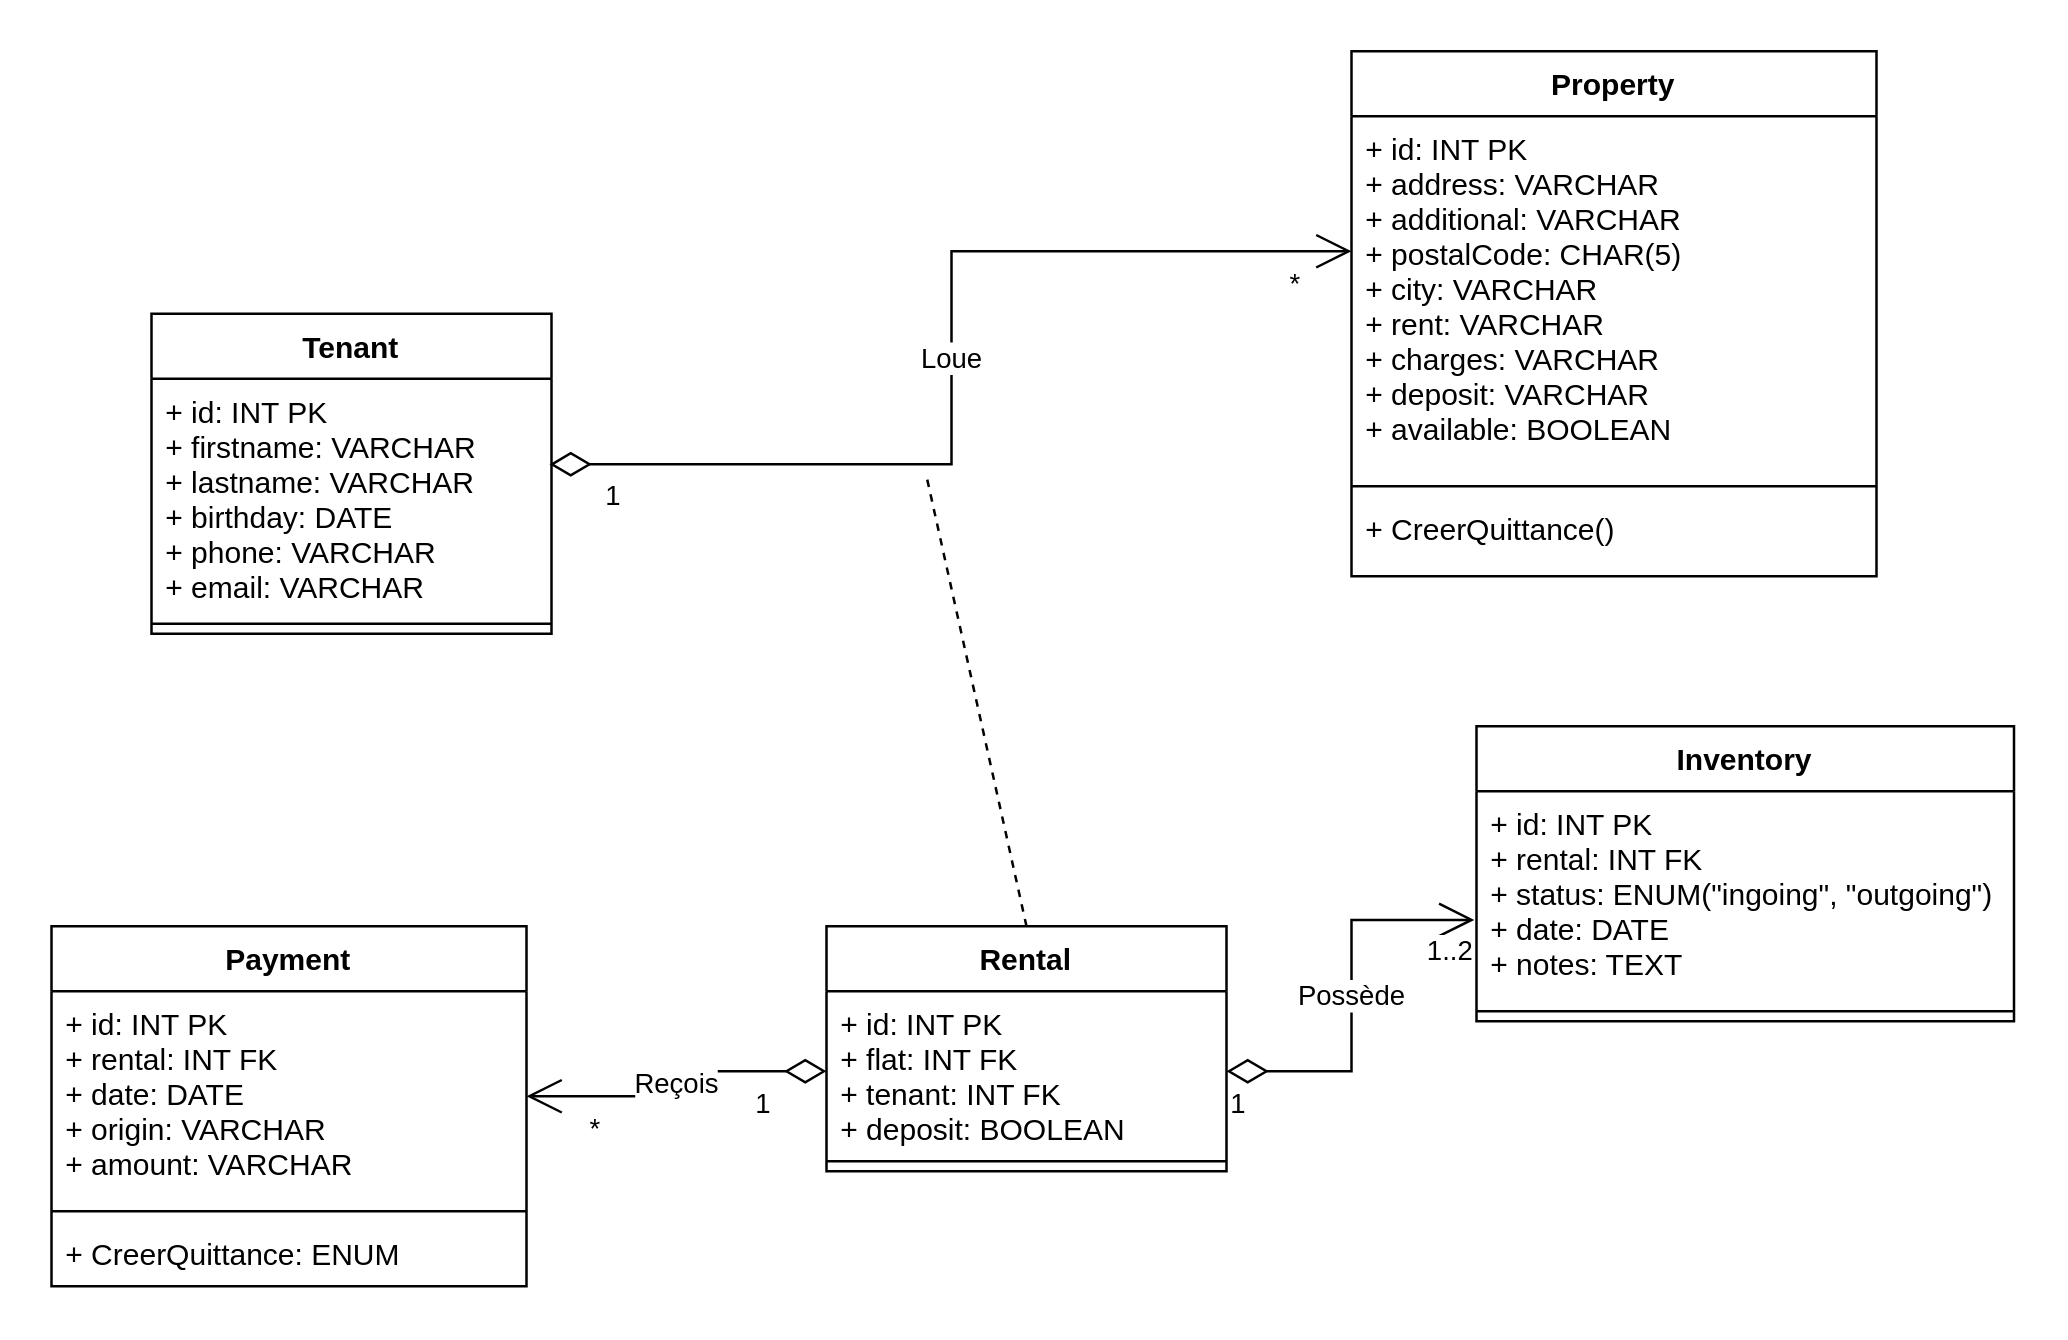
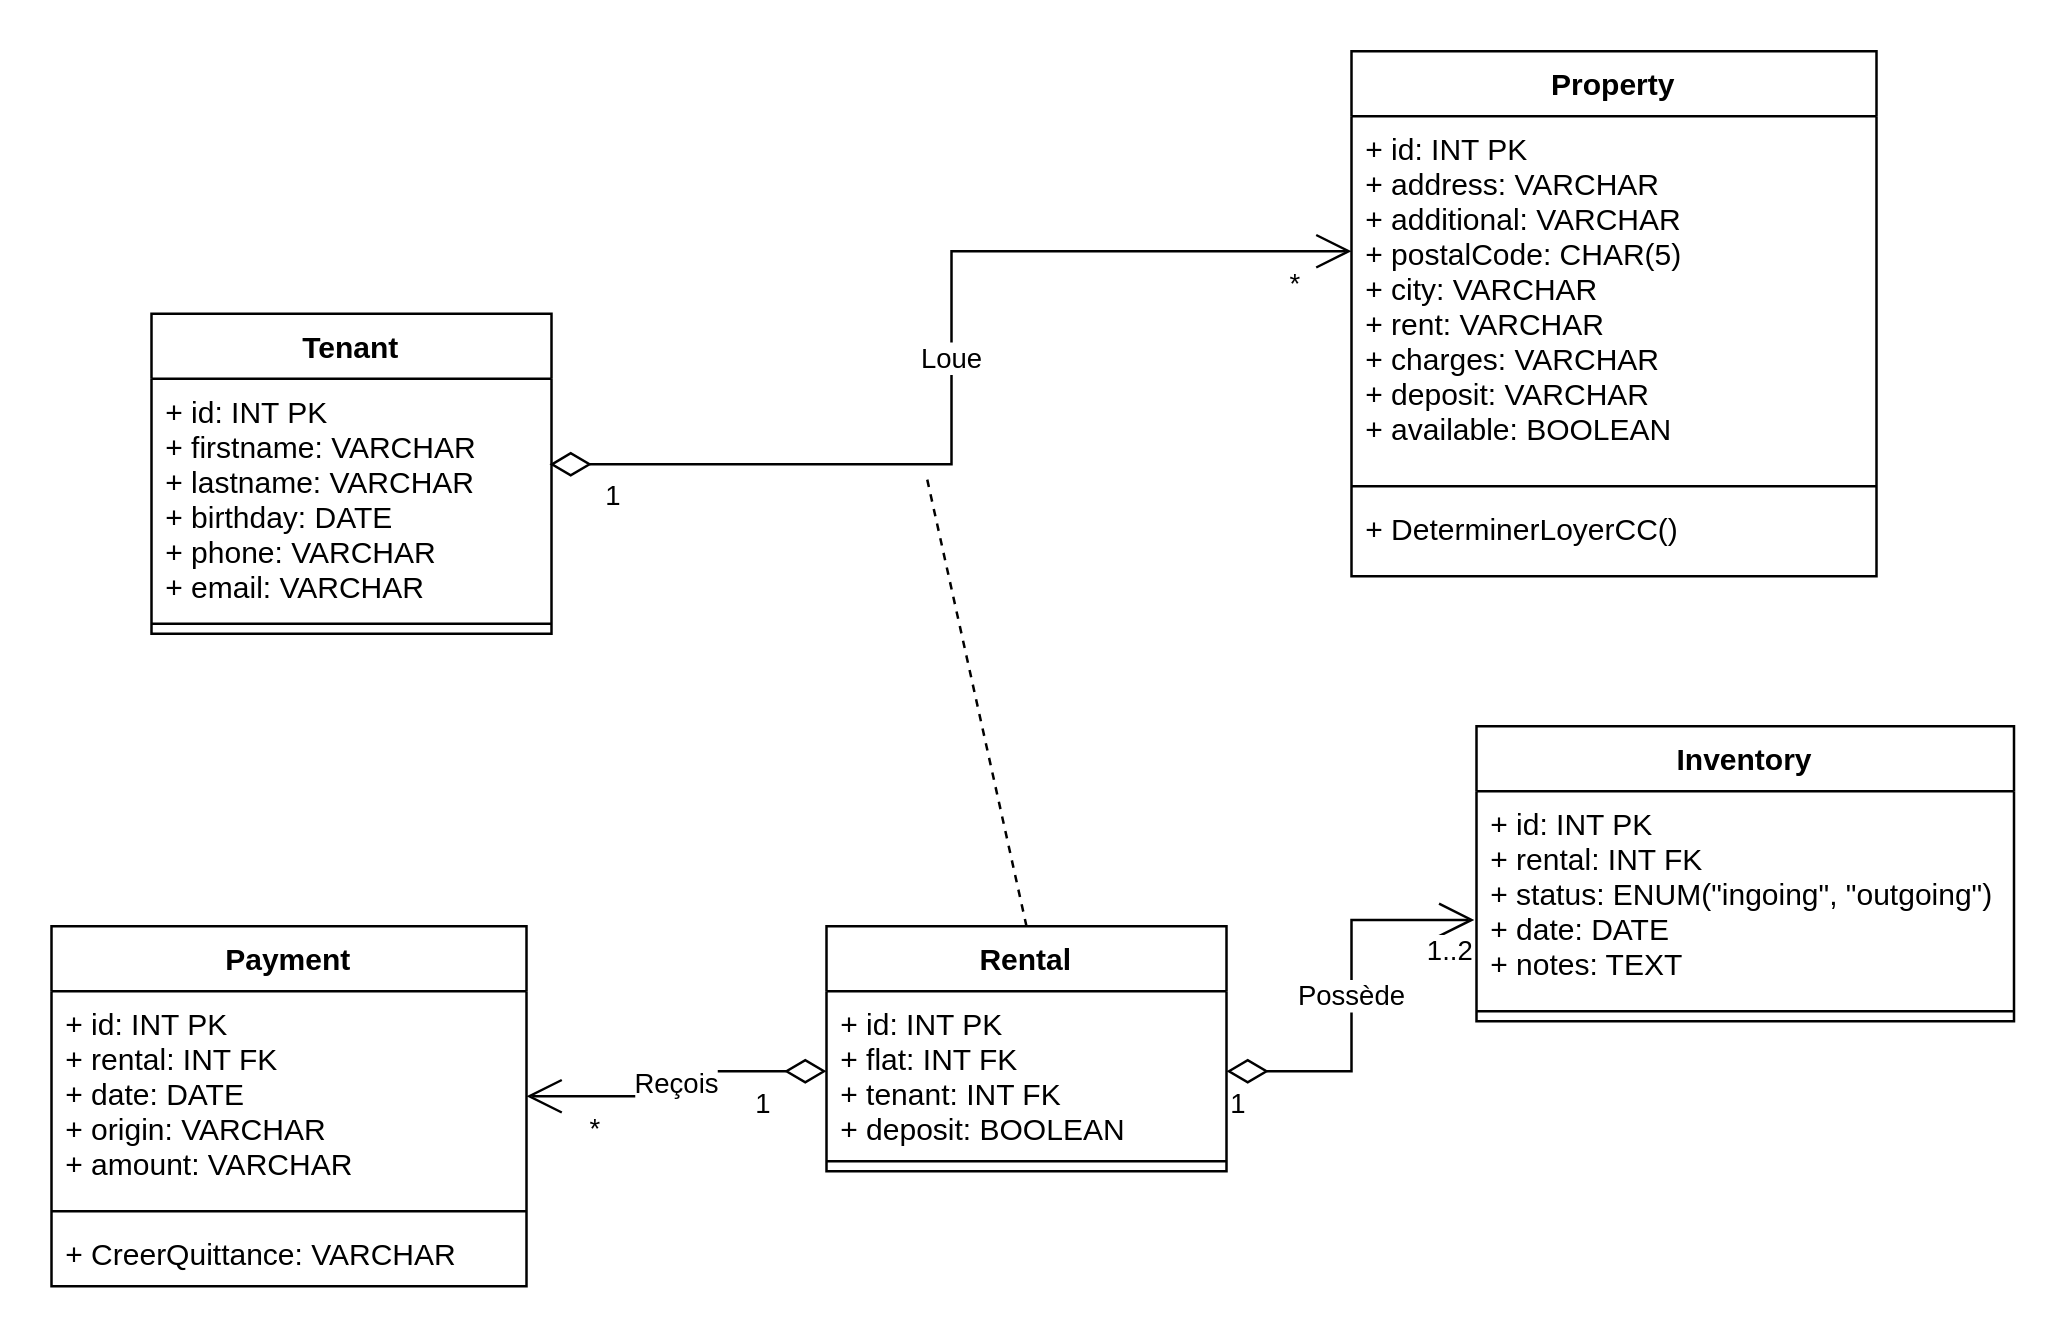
  <mxCell id="0" />
  <mxCell id="1" parent="0" />
  <mxCell id="2" value="Tenant" style="swimlane;fontStyle=1;align=center;verticalAlign=top;childLayout=stackLayout;horizontal=1;startSize=26;horizontalStack=0;resizeParent=1;resizeParentMax=0;resizeLast=0;collapsible=1;marginBottom=0;" parent="1" vertex="1"><mxGeometry x="60" y="125" width="160" height="128" as="geometry" /></mxCell>
  <mxCell id="3" value="+ id: INT PK&#10;+ firstname: VARCHAR&#10;+ lastname: VARCHAR&#10;+ birthday: DATE&#10;+ phone: VARCHAR&#10;+ email: VARCHAR" style="text;strokeColor=none;fillColor=none;align=left;verticalAlign=top;spacingLeft=4;spacingRight=4;overflow=hidden;rotatable=0;points=[[0,0.5],[1,0.5]];portConstraint=eastwest;" parent="2" vertex="1"><mxGeometry y="26" width="160" height="94" as="geometry" /></mxCell>
  <mxCell id="4" value="" style="line;strokeWidth=1;fillColor=none;align=left;verticalAlign=middle;spacingTop=-1;spacingLeft=3;spacingRight=3;rotatable=0;labelPosition=right;points=[];portConstraint=eastwest;strokeColor=inherit;" parent="2" vertex="1"><mxGeometry y="120" width="160" height="8" as="geometry" /></mxCell>
  <mxCell id="5" value="Property" style="swimlane;fontStyle=1;align=center;verticalAlign=top;childLayout=stackLayout;horizontal=1;startSize=26;horizontalStack=0;resizeParent=1;resizeParentMax=0;resizeLast=0;collapsible=1;marginBottom=0;" parent="1" vertex="1"><mxGeometry x="540" y="20" width="210" height="210" as="geometry" /></mxCell>
  <mxCell id="6" value="+ id: INT PK&#10;+ address: VARCHAR&#10;+ additional: VARCHAR&#10;+ postalCode: CHAR(5)&#10;+ city: VARCHAR&#10;+ rent: VARCHAR&#10;+ charges: VARCHAR&#10;+ deposit: VARCHAR&#10;+ available: BOOLEAN" style="text;strokeColor=none;fillColor=none;align=left;verticalAlign=top;spacingLeft=4;spacingRight=4;overflow=hidden;rotatable=0;points=[[0,0.5],[1,0.5]];portConstraint=eastwest;" parent="5" vertex="1"><mxGeometry y="26" width="210" height="144" as="geometry" /></mxCell>
  <mxCell id="7" value="" style="line;strokeWidth=1;fillColor=none;align=left;verticalAlign=middle;spacingTop=-1;spacingLeft=3;spacingRight=3;rotatable=0;labelPosition=right;points=[];portConstraint=eastwest;strokeColor=inherit;" parent="5" vertex="1"><mxGeometry y="170" width="210" height="8" as="geometry" /></mxCell>
- <mxCell id="8" value="+ CreerQuittance()" style="text;strokeColor=none;fillColor=none;align=left;verticalAlign=top;spacingLeft=4;spacingRight=4;overflow=hidden;rotatable=0;points=[[0,0.5],[1,0.5]];portConstraint=eastwest;" parent="5" vertex="1"><mxGeometry y="178" width="210" height="32" as="geometry" /></mxCell>
+ <mxCell id="8" value="+ DeterminerLoyerCC()" style="text;strokeColor=none;fillColor=none;align=left;verticalAlign=top;spacingLeft=4;spacingRight=4;overflow=hidden;rotatable=0;points=[[0,0.5],[1,0.5]];portConstraint=eastwest;" parent="5" vertex="1"><mxGeometry y="178" width="210" height="32" as="geometry" /></mxCell>
  <mxCell id="9" value="Rental" style="swimlane;fontStyle=1;align=center;verticalAlign=top;childLayout=stackLayout;horizontal=1;startSize=26;horizontalStack=0;resizeParent=1;resizeParentMax=0;resizeLast=0;collapsible=1;marginBottom=0;" parent="1" vertex="1"><mxGeometry x="330" y="370" width="160" height="98" as="geometry" /></mxCell>
  <mxCell id="10" value="+ id: INT PK&#10;+ flat: INT FK&#10;+ tenant: INT FK&#10;+ deposit: BOOLEAN" style="text;strokeColor=none;fillColor=none;align=left;verticalAlign=top;spacingLeft=4;spacingRight=4;overflow=hidden;rotatable=0;points=[[0,0.5],[1,0.5]];portConstraint=eastwest;" parent="9" vertex="1"><mxGeometry y="26" width="160" height="64" as="geometry" /></mxCell>
  <mxCell id="11" value="" style="line;strokeWidth=1;fillColor=none;align=left;verticalAlign=middle;spacingTop=-1;spacingLeft=3;spacingRight=3;rotatable=0;labelPosition=right;points=[];portConstraint=eastwest;strokeColor=inherit;" parent="9" vertex="1"><mxGeometry y="90" width="160" height="8" as="geometry" /></mxCell>
  <mxCell id="12" value="Payment" style="swimlane;fontStyle=1;align=center;verticalAlign=top;childLayout=stackLayout;horizontal=1;startSize=26;horizontalStack=0;resizeParent=1;resizeParentMax=0;resizeLast=0;collapsible=1;marginBottom=0;" parent="1" vertex="1"><mxGeometry x="20" y="370" width="190" height="144" as="geometry" /></mxCell>
  <mxCell id="13" value="+ id: INT PK&#10;+ rental: INT FK&#10;+ date: DATE&#10;+ origin: VARCHAR&#10;+ amount: VARCHAR" style="text;strokeColor=none;fillColor=none;align=left;verticalAlign=top;spacingLeft=4;spacingRight=4;overflow=hidden;rotatable=0;points=[[0,0.5],[1,0.5]];portConstraint=eastwest;" parent="12" vertex="1"><mxGeometry y="26" width="190" height="84" as="geometry" /></mxCell>
  <mxCell id="14" value="" style="line;strokeWidth=1;fillColor=none;align=left;verticalAlign=middle;spacingTop=-1;spacingLeft=3;spacingRight=3;rotatable=0;labelPosition=right;points=[];portConstraint=eastwest;strokeColor=inherit;" parent="12" vertex="1"><mxGeometry y="110" width="190" height="8" as="geometry" /></mxCell>
- <mxCell id="15" value="+ CreerQuittance: ENUM" style="text;strokeColor=none;fillColor=none;align=left;verticalAlign=top;spacingLeft=4;spacingRight=4;overflow=hidden;rotatable=0;points=[[0,0.5],[1,0.5]];portConstraint=eastwest;" parent="12" vertex="1"><mxGeometry y="118" width="190" height="26" as="geometry" /></mxCell>
+ <mxCell id="15" value="+ CreerQuittance: VARCHAR" style="text;strokeColor=none;fillColor=none;align=left;verticalAlign=top;spacingLeft=4;spacingRight=4;overflow=hidden;rotatable=0;points=[[0,0.5],[1,0.5]];portConstraint=eastwest;" parent="12" vertex="1"><mxGeometry y="118" width="190" height="26" as="geometry" /></mxCell>
  <mxCell id="16" value="Inventory" style="swimlane;fontStyle=1;align=center;verticalAlign=top;childLayout=stackLayout;horizontal=1;startSize=26;horizontalStack=0;resizeParent=1;resizeParentMax=0;resizeLast=0;collapsible=1;marginBottom=0;" parent="1" vertex="1"><mxGeometry x="590" y="290" width="215" height="118" as="geometry" /></mxCell>
  <mxCell id="17" value="+ id: INT PK&#10;+ rental: INT FK&#10;+ status: ENUM(&quot;ingoing&quot;, &quot;outgoing&quot;)&#10;+ date: DATE&#10;+ notes: TEXT" style="text;strokeColor=none;fillColor=none;align=left;verticalAlign=top;spacingLeft=4;spacingRight=4;overflow=hidden;rotatable=0;points=[[0,0.5],[1,0.5]];portConstraint=eastwest;" parent="16" vertex="1"><mxGeometry y="26" width="215" height="84" as="geometry" /></mxCell>
  <mxCell id="18" value="" style="line;strokeWidth=1;fillColor=none;align=left;verticalAlign=middle;spacingTop=-1;spacingLeft=3;spacingRight=3;rotatable=0;labelPosition=right;points=[];portConstraint=eastwest;strokeColor=inherit;" parent="16" vertex="1"><mxGeometry y="110" width="215" height="8" as="geometry" /></mxCell>
  <mxCell id="19" value="Loue" style="endArrow=open;html=1;endSize=12;startArrow=diamondThin;startSize=14;startFill=0;edgeStyle=orthogonalEdgeStyle;rounded=0;exitX=0.995;exitY=0.364;exitDx=0;exitDy=0;exitPerimeter=0;entryX=0;entryY=0.375;entryDx=0;entryDy=0;entryPerimeter=0;" parent="1" source="3" target="6" edge="1"><mxGeometry relative="1" as="geometry"><mxPoint x="220" y="201.6" as="sourcePoint" /><mxPoint x="380" y="201.6" as="targetPoint" /></mxGeometry></mxCell>
  <mxCell id="20" value="1" style="edgeLabel;resizable=0;html=1;align=left;verticalAlign=top;" parent="19" connectable="0" vertex="1"><mxGeometry x="-1" relative="1" as="geometry"><mxPoint x="21" as="offset" /></mxGeometry></mxCell>
  <mxCell id="21" value="*" style="edgeLabel;resizable=0;html=1;align=right;verticalAlign=top;" parent="19" connectable="0" vertex="1"><mxGeometry x="1" relative="1" as="geometry"><mxPoint x="-20" as="offset" /></mxGeometry></mxCell>
  <mxCell id="22" value="Reçois" style="endArrow=open;html=1;endSize=12;startArrow=diamondThin;startSize=14;startFill=0;edgeStyle=orthogonalEdgeStyle;rounded=0;entryX=1;entryY=0.5;entryDx=0;entryDy=0;exitX=0;exitY=0.5;exitDx=0;exitDy=0;" parent="1" source="10" target="13" edge="1"><mxGeometry relative="1" as="geometry"><mxPoint x="310" y="490" as="sourcePoint" /><mxPoint x="470" y="490" as="targetPoint" /></mxGeometry></mxCell>
  <mxCell id="23" value="1" style="edgeLabel;resizable=0;html=1;align=left;verticalAlign=top;" parent="22" connectable="0" vertex="1"><mxGeometry x="-1" relative="1" as="geometry"><mxPoint x="-30" as="offset" /></mxGeometry></mxCell>
  <mxCell id="24" value="*" style="edgeLabel;resizable=0;html=1;align=right;verticalAlign=top;" parent="22" connectable="0" vertex="1"><mxGeometry x="1" relative="1" as="geometry"><mxPoint x="30" as="offset" /></mxGeometry></mxCell>
  <mxCell id="25" value="" style="endArrow=none;dashed=1;html=1;rounded=0;exitX=0.5;exitY=0;exitDx=0;exitDy=0;" parent="1" source="9" edge="1"><mxGeometry width="50" height="50" relative="1" as="geometry"><mxPoint x="440" y="410" as="sourcePoint" /><mxPoint x="370" y="190" as="targetPoint" /></mxGeometry></mxCell>
  <mxCell id="26" value="Possède" style="endArrow=open;html=1;endSize=12;startArrow=diamondThin;startSize=14;startFill=0;edgeStyle=orthogonalEdgeStyle;rounded=0;exitX=1;exitY=0.5;exitDx=0;exitDy=0;entryX=-0.004;entryY=0.613;entryDx=0;entryDy=0;entryPerimeter=0;" parent="1" source="10" target="17" edge="1"><mxGeometry relative="1" as="geometry"><mxPoint x="380" y="360" as="sourcePoint" /><mxPoint x="540" y="360" as="targetPoint" /></mxGeometry></mxCell>
  <mxCell id="27" value="1" style="edgeLabel;resizable=0;html=1;align=left;verticalAlign=top;" parent="26" connectable="0" vertex="1"><mxGeometry x="-1" relative="1" as="geometry" /></mxCell>
  <mxCell id="28" value="1..2" style="edgeLabel;resizable=0;html=1;align=right;verticalAlign=top;" parent="26" connectable="0" vertex="1"><mxGeometry x="1" relative="1" as="geometry" /></mxCell>
